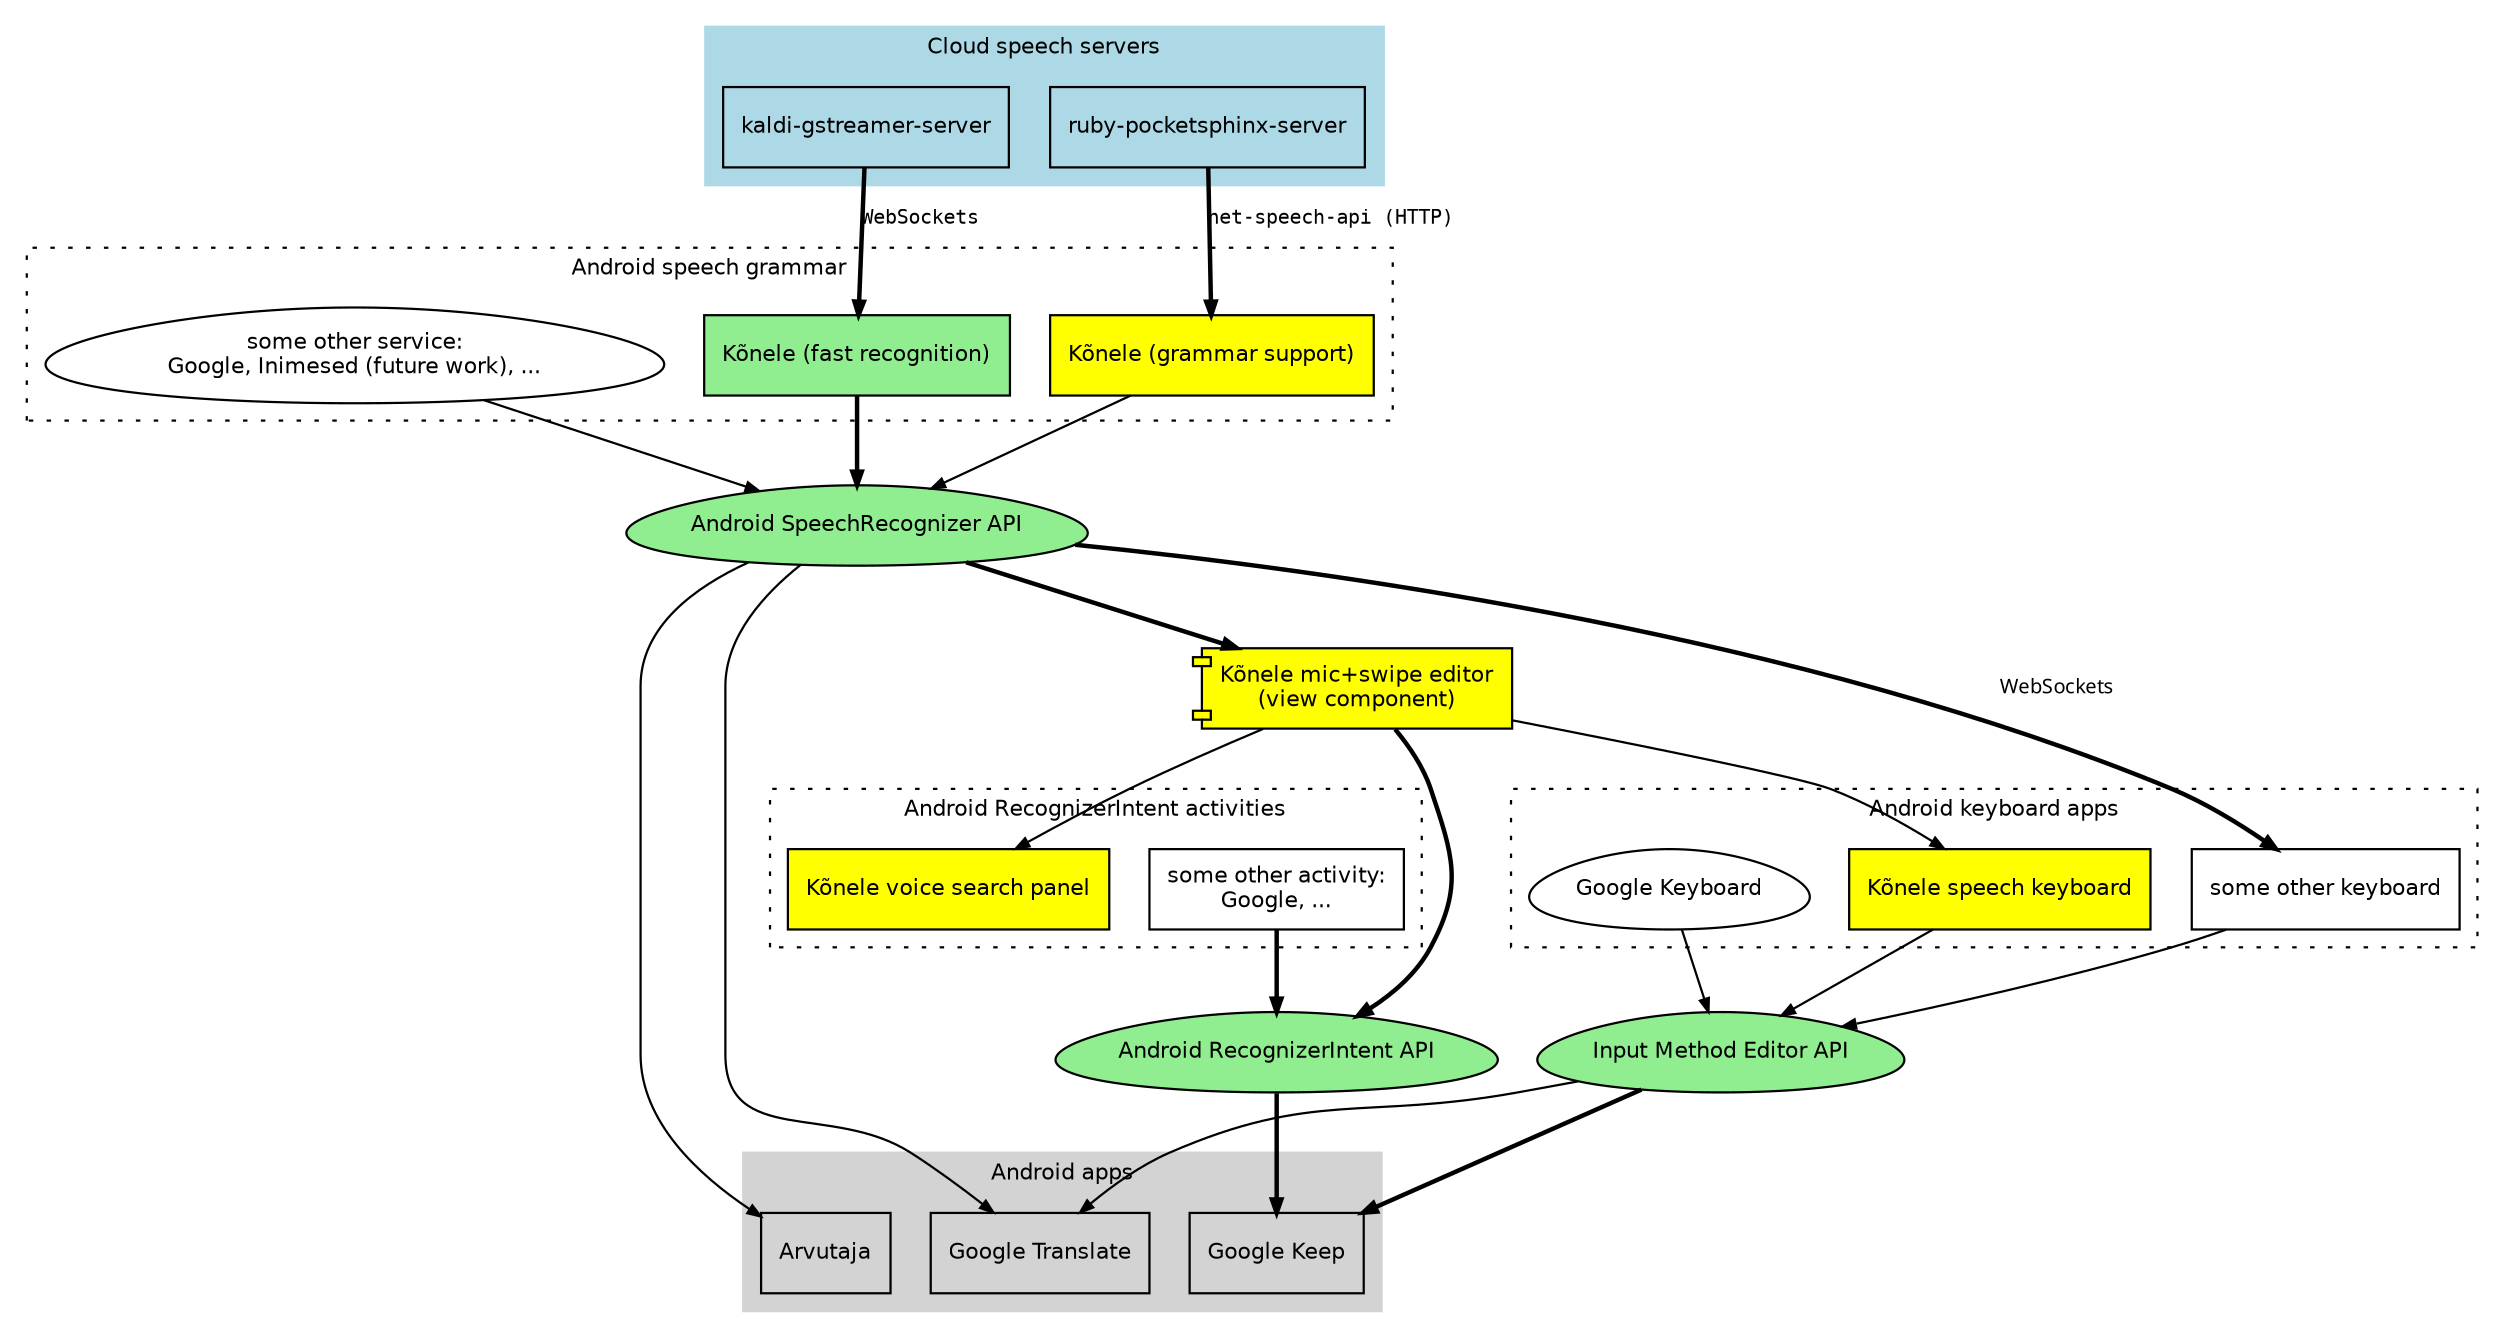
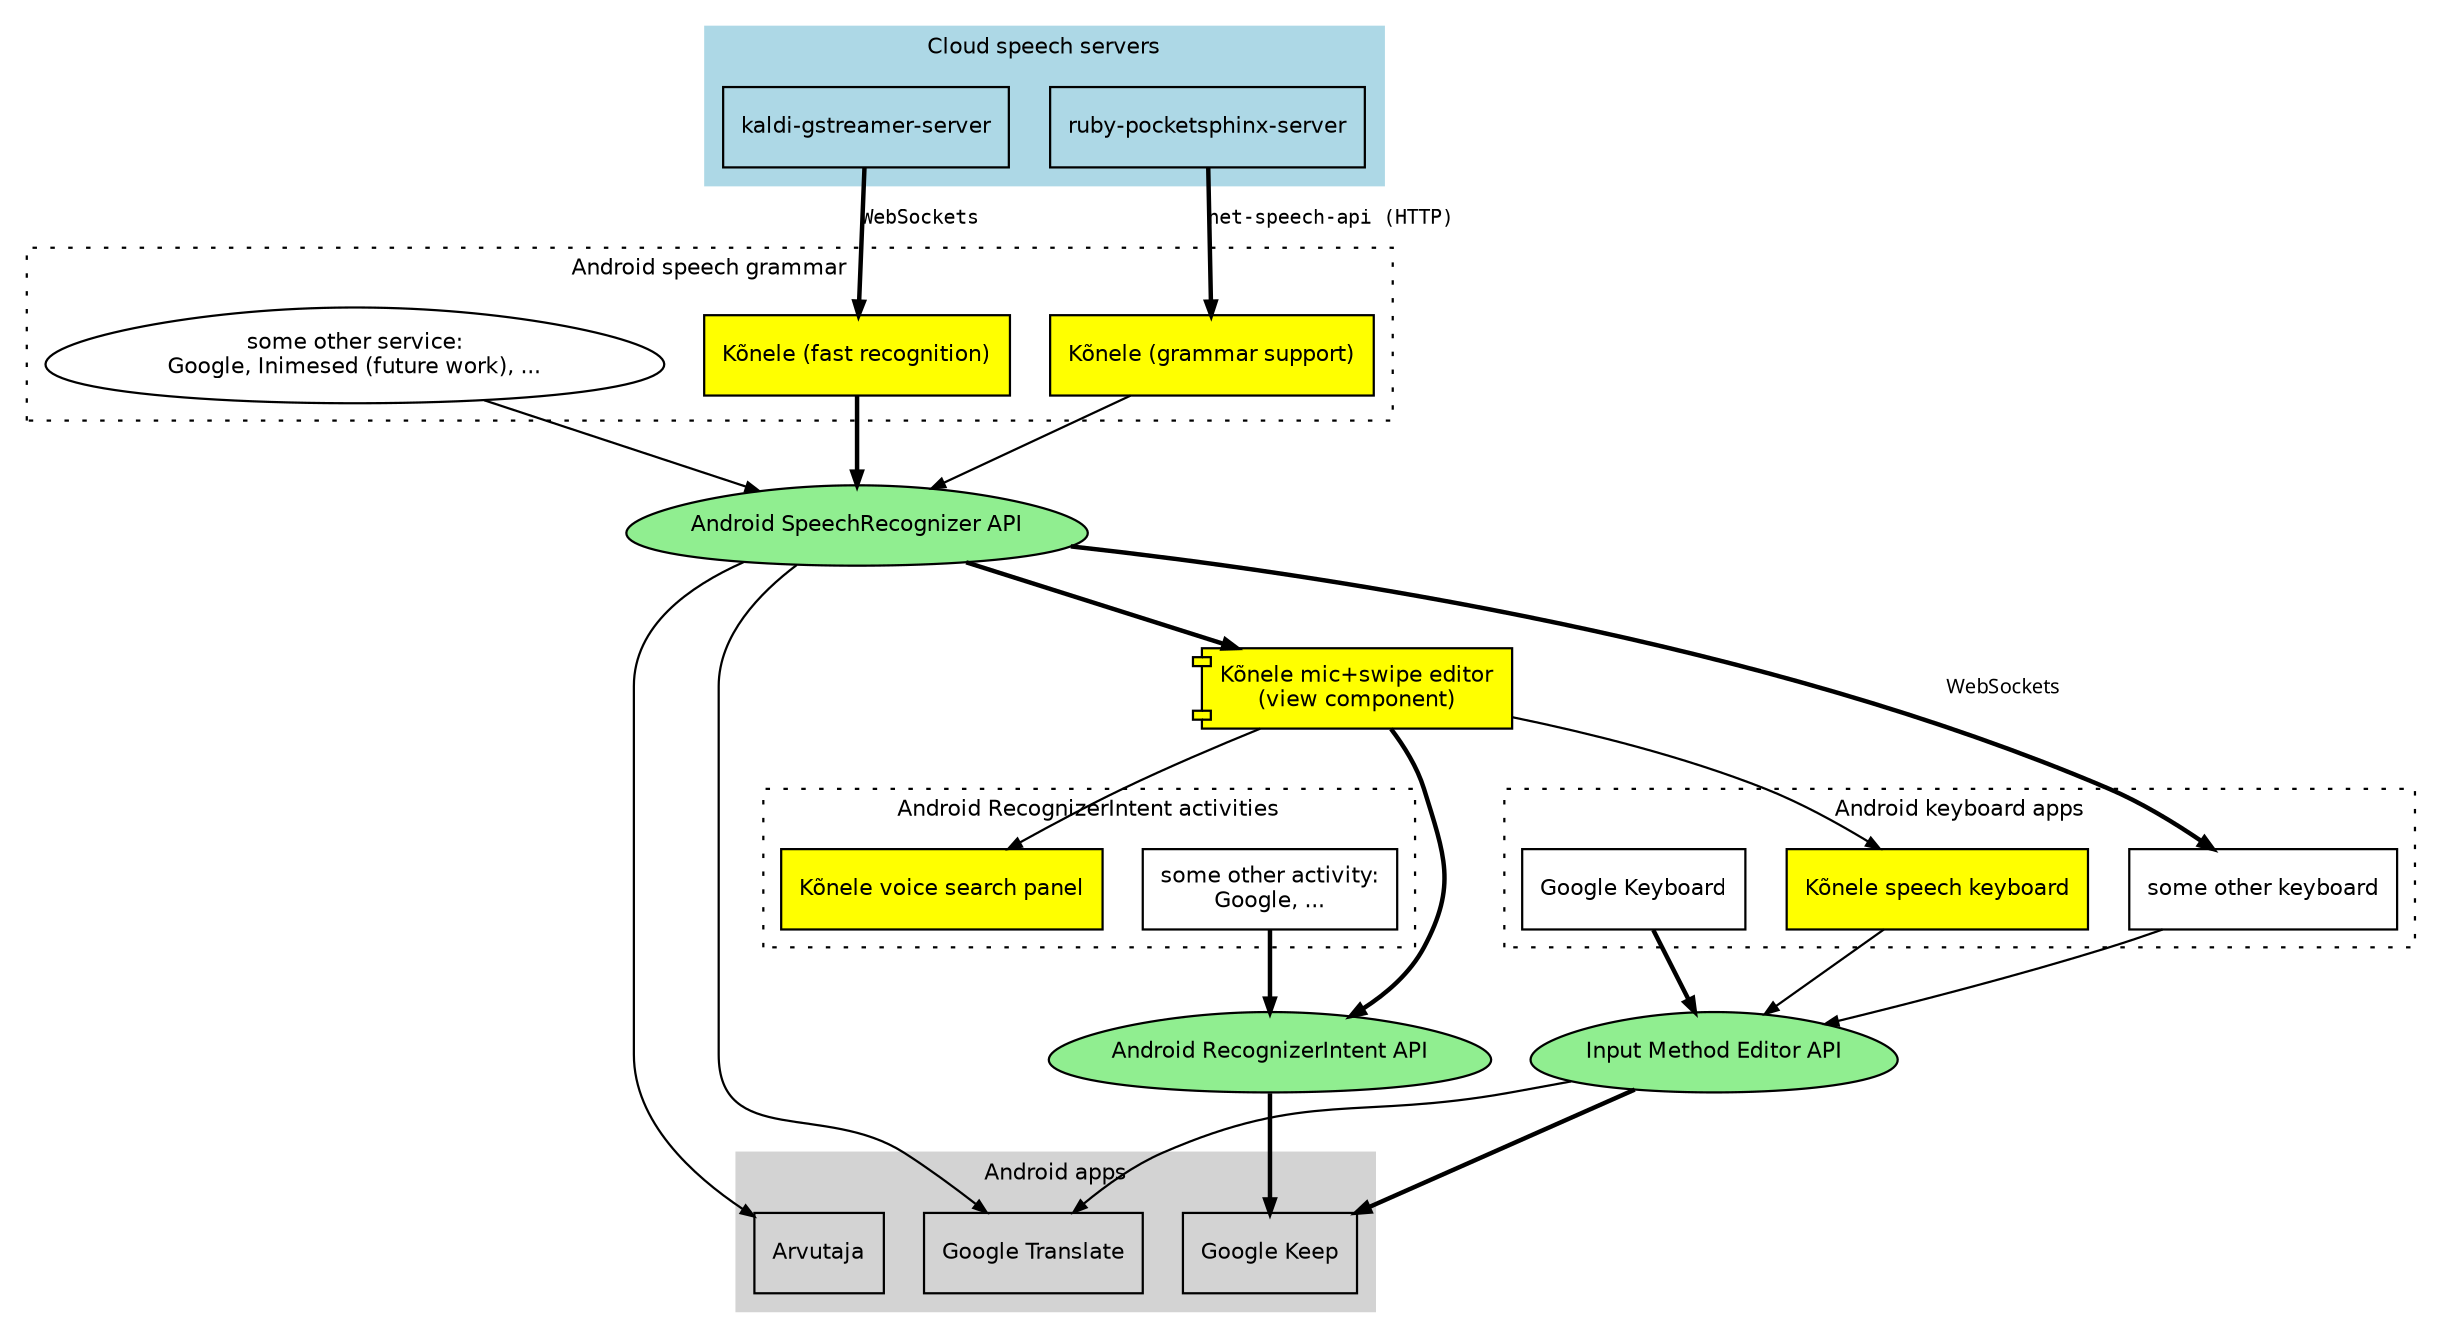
  digraph {
    fontname=Helvetica
    fontsize=10
    style=dotted
    node [fontname=Helvetica fontsize=10 shape=box]
    edge [arrowhead=normal arrowsize=0.6 style=bold]
    n1 [label="kaldi-gstreamer-server"]
    n2 [label="ruby-pocketsphinx-server"]
    n3 [label="some other service:\nGoogle, Inimesed (future work), ..." shape=egg]
-   n4 [fillcolor=lightgreen label="Kõnele (fast recognition)" style=filled]
+   n4 [fillcolor=yellow label="Kõnele (fast recognition)" style=filled]
    n5 [fillcolor=yellow label="Kõnele (grammar support)" style=filled]
    n6 [label="some other activity:\nGoogle, ..."]
    n7 [fillcolor=yellow label="Kõnele voice search panel" style=filled]
    n8 [fillcolor=yellow label="Kõnele speech keyboard" style=filled]
-   n9 [label="Google Keyboard" shape=egg]
+   n9 [label="Google Keyboard"]
    n10 [label="some other keyboard"]
    "Google Keep"
    "Google Translate"
    Arvutaja
    n14 [fillcolor=lightgreen label="Android SpeechRecognizer API" shape=egg style=filled]
    n15 [fillcolor=lightgreen label="Android RecognizerIntent API" shape=egg style=filled]
    n16 [fillcolor=lightgreen label="Input Method Editor API" shape=egg style=filled]
    n17 [fillcolor=yellow label="Kõnele mic+swipe editor\n(view component)" shape=component style=filled]
    subgraph cluster_1 {
      color=lightblue
      label="Cloud speech servers"
      style=filled
      n1
      n2
    }
    subgraph cluster_2 {
      label="Android speech grammar"
      n3
      n4
      n5
    }
    subgraph cluster_3 {
      label="Android RecognizerIntent activities"
      n6
      n7
    }
    subgraph cluster_4 {
      label="Android keyboard apps"
      n8
      n9
      n10
    }
    subgraph cluster_5 {
      color=lightgrey
      label="Android apps"
      style=filled
      "Google Keep"
      "Google Translate"
      Arvutaja
    }
    n1 -> n4 [fontname=monospace fontsize=9 label=WebSockets]
    n2 -> n5 [fontname=monospace fontsize=9 label="net-speech-api (HTTP)"]
    n3 -> n14 [style=solid]
    n4 -> n14
    n5 -> n14 [style=solid]
    n6 -> n15
    n8 -> n16 [style=solid]
-   n9 -> n16 [style=solid]
+   n9 -> n16
    n10 -> n16 [style=solid]
    n14 -> n10 [fontname=Verdana fontsize=9 label=WebSockets]
    n14 -> "Google Translate" [style=solid]
    n14 -> Arvutaja [style=solid]
    n14 -> n17
    n15 -> "Google Keep"
    n16 -> "Google Keep"
    n16 -> "Google Translate" [style=solid]
    n17 -> n7 [style=solid]
    n17 -> n8 [style=solid]
    n17 -> n15
  }
